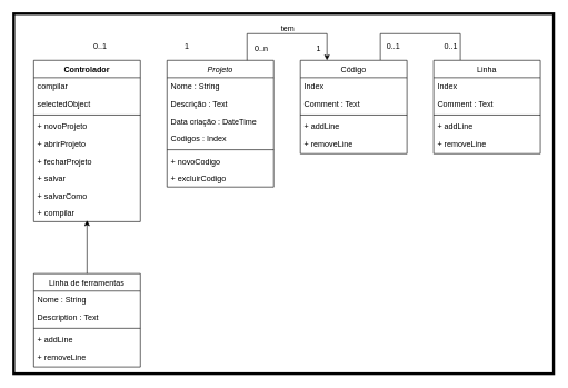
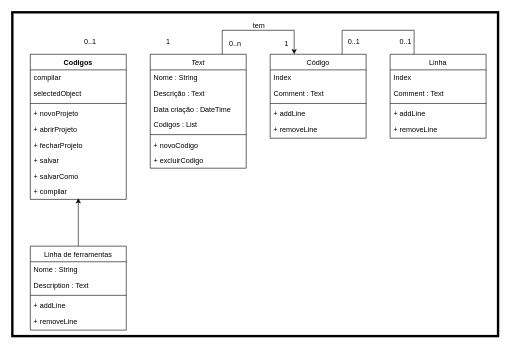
  <mxCell id="0" />
  <mxCell id="1" parent="0" />
  <mxCell id="2" value="" style="rounded=0;whiteSpace=wrap;html=1;fillColor=none;strokeWidth=4;connectable=0;allowArrows=0;cloneable=0;pointerEvents=0;" vertex="1" parent="1"><mxGeometry x="20" y="20" width="810" height="540" as="geometry" /></mxCell>
- <mxCell id="3" value="Projeto" style="swimlane;fontStyle=2;align=center;verticalAlign=top;childLayout=stackLayout;horizontal=1;startSize=26;horizontalStack=0;resizeParent=1;resizeLast=0;collapsible=1;marginBottom=0;rounded=0;shadow=0;strokeWidth=1;" parent="1" vertex="1"><mxGeometry x="250" y="90" width="160" height="190" as="geometry"><mxRectangle x="230" y="140" width="160" height="26" as="alternateBounds" /></mxGeometry></mxCell>
+ <mxCell id="3" value="Text" style="swimlane;fontStyle=2;align=center;verticalAlign=top;childLayout=stackLayout;horizontal=1;startSize=26;horizontalStack=0;resizeParent=1;resizeLast=0;collapsible=1;marginBottom=0;rounded=0;shadow=0;strokeWidth=1;" parent="1" vertex="1"><mxGeometry x="250" y="90" width="160" height="190" as="geometry"><mxRectangle x="230" y="140" width="160" height="26" as="alternateBounds" /></mxGeometry></mxCell>
  <mxCell id="4" value="Nome : String" style="text;align=left;verticalAlign=top;spacingLeft=4;spacingRight=4;overflow=hidden;rotatable=0;points=[[0,0.5],[1,0.5]];portConstraint=eastwest;" parent="3" vertex="1"><mxGeometry y="26" width="160" height="26" as="geometry" /></mxCell>
  <mxCell id="5" value="Descrição : Text" style="text;align=left;verticalAlign=top;spacingLeft=4;spacingRight=4;overflow=hidden;rotatable=0;points=[[0,0.5],[1,0.5]];portConstraint=eastwest;rounded=0;shadow=0;html=0;" parent="3" vertex="1"><mxGeometry y="52" width="160" height="26" as="geometry" /></mxCell>
  <mxCell id="6" value="Data criação : DateTime" style="text;align=left;verticalAlign=top;spacingLeft=4;spacingRight=4;overflow=hidden;rotatable=0;points=[[0,0.5],[1,0.5]];portConstraint=eastwest;rounded=0;shadow=0;html=0;" parent="3" vertex="1"><mxGeometry y="78" width="160" height="26" as="geometry" /></mxCell>
- <mxCell id="7" value="Codigos : Index" style="text;align=left;verticalAlign=top;spacingLeft=4;spacingRight=4;overflow=hidden;rotatable=0;points=[[0,0.5],[1,0.5]];portConstraint=eastwest;rounded=0;shadow=0;html=0;" vertex="1" parent="3"><mxGeometry y="104" width="160" height="26" as="geometry" /></mxCell>
+ <mxCell id="7" value="Codigos : List" style="text;align=left;verticalAlign=top;spacingLeft=4;spacingRight=4;overflow=hidden;rotatable=0;points=[[0,0.5],[1,0.5]];portConstraint=eastwest;rounded=0;shadow=0;html=0;" vertex="1" parent="3"><mxGeometry y="104" width="160" height="26" as="geometry" /></mxCell>
  <mxCell id="8" value="" style="line;html=1;strokeWidth=1;align=left;verticalAlign=middle;spacingTop=-1;spacingLeft=3;spacingRight=3;rotatable=0;labelPosition=right;points=[];portConstraint=eastwest;" parent="3" vertex="1"><mxGeometry y="130" width="160" height="8" as="geometry" /></mxCell>
  <mxCell id="9" value="+ novoCodigo" style="text;align=left;verticalAlign=top;spacingLeft=4;spacingRight=4;overflow=hidden;rotatable=0;points=[[0,0.5],[1,0.5]];portConstraint=eastwest;" parent="3" vertex="1"><mxGeometry y="138" width="160" height="26" as="geometry" /></mxCell>
  <mxCell id="10" value="+ excluirCodigo" style="text;align=left;verticalAlign=top;spacingLeft=4;spacingRight=4;overflow=hidden;rotatable=0;points=[[0,0.5],[1,0.5]];portConstraint=eastwest;" vertex="1" parent="3"><mxGeometry y="164" width="160" height="26" as="geometry" /></mxCell>
  <mxCell id="11" style="edgeStyle=orthogonalEdgeStyle;rounded=0;orthogonalLoop=1;jettySize=auto;html=1;exitX=0.75;exitY=0;exitDx=0;exitDy=0;entryX=0.25;entryY=0;entryDx=0;entryDy=0;fontSize=12;endArrow=none;endFill=0;" edge="1" parent="1" source="12" target="24"><mxGeometry relative="1" as="geometry"><Array as="points"><mxPoint x="570" y="50" /><mxPoint x="690" y="50" /></Array></mxGeometry></mxCell>
  <mxCell id="12" value="Código" style="swimlane;fontStyle=0;align=center;verticalAlign=top;childLayout=stackLayout;horizontal=1;startSize=26;horizontalStack=0;resizeParent=1;resizeLast=0;collapsible=1;marginBottom=0;rounded=0;shadow=0;strokeWidth=1;" parent="1" vertex="1"><mxGeometry x="450" y="90" width="160" height="140" as="geometry"><mxRectangle x="550" y="140" width="160" height="26" as="alternateBounds" /></mxGeometry></mxCell>
  <mxCell id="13" value="Index" style="text;align=left;verticalAlign=top;spacingLeft=4;spacingRight=4;overflow=hidden;rotatable=0;points=[[0,0.5],[1,0.5]];portConstraint=eastwest;rounded=0;shadow=0;html=0;" parent="12" vertex="1"><mxGeometry y="26" width="160" height="26" as="geometry" /></mxCell>
  <mxCell id="14" value="Comment : Text" style="text;align=left;verticalAlign=top;spacingLeft=4;spacingRight=4;overflow=hidden;rotatable=0;points=[[0,0.5],[1,0.5]];portConstraint=eastwest;rounded=0;shadow=0;html=0;" parent="12" vertex="1"><mxGeometry y="52" width="160" height="26" as="geometry" /></mxCell>
  <mxCell id="15" value="" style="line;html=1;strokeWidth=1;align=left;verticalAlign=middle;spacingTop=-1;spacingLeft=3;spacingRight=3;rotatable=0;labelPosition=right;points=[];portConstraint=eastwest;" parent="12" vertex="1"><mxGeometry y="78" width="160" height="8" as="geometry" /></mxCell>
  <mxCell id="16" value="+ addLine" style="text;align=left;verticalAlign=top;spacingLeft=4;spacingRight=4;overflow=hidden;rotatable=0;points=[[0,0.5],[1,0.5]];portConstraint=eastwest;" parent="12" vertex="1"><mxGeometry y="86" width="160" height="26" as="geometry" /></mxCell>
  <mxCell id="17" value="+ removeLine" style="text;align=left;verticalAlign=top;spacingLeft=4;spacingRight=4;overflow=hidden;rotatable=0;points=[[0,0.5],[1,0.5]];portConstraint=eastwest;" vertex="1" parent="12"><mxGeometry y="112" width="160" height="26" as="geometry" /></mxCell>
  <mxCell id="18" value="" style="endArrow=classic;shadow=0;strokeWidth=1;rounded=0;endFill=1;edgeStyle=elbowEdgeStyle;elbow=vertical;exitX=0.75;exitY=0;exitDx=0;exitDy=0;entryX=0.25;entryY=0;entryDx=0;entryDy=0;" parent="1" source="3" target="12" edge="1"><mxGeometry x="0.5" y="41" relative="1" as="geometry"><mxPoint x="480" y="262" as="sourcePoint" /><mxPoint x="640" y="262" as="targetPoint" /><mxPoint x="-40" y="32" as="offset" /><Array as="points"><mxPoint x="430" y="50" /><mxPoint x="530" y="120" /><mxPoint x="520" y="140" /></Array></mxGeometry></mxCell>
  <mxCell id="19" value="0..n" style="resizable=0;align=left;verticalAlign=bottom;labelBackgroundColor=none;fontSize=12;" parent="18" connectable="0" vertex="1"><mxGeometry x="-1" relative="1" as="geometry"><mxPoint x="10" y="-10" as="offset" /></mxGeometry></mxCell>
  <mxCell id="20" value="1" style="resizable=0;align=right;verticalAlign=bottom;labelBackgroundColor=none;fontSize=12;" parent="18" connectable="0" vertex="1"><mxGeometry x="1" relative="1" as="geometry"><mxPoint x="-8" y="-10" as="offset" /></mxGeometry></mxCell>
  <mxCell id="21" value="tem" style="text;html=1;resizable=0;points=[];;align=center;verticalAlign=middle;labelBackgroundColor=none;rounded=0;shadow=0;strokeWidth=1;fontSize=12;" parent="18" vertex="1" connectable="0"><mxGeometry x="0.5" y="49" relative="1" as="geometry"><mxPoint x="-50" y="40" as="offset" /></mxGeometry></mxCell>
  <mxCell id="22" value="0..1" style="text;html=1;strokeColor=none;fillColor=none;align=center;verticalAlign=middle;whiteSpace=wrap;rounded=0;fontSize=12;" vertex="1" parent="1"><mxGeometry x="140" y="60" width="20" height="20" as="geometry" /></mxCell>
  <mxCell id="23" value="1" style="text;html=1;strokeColor=none;fillColor=none;align=center;verticalAlign=middle;whiteSpace=wrap;rounded=0;fontSize=12;" vertex="1" parent="1"><mxGeometry x="270" y="60" width="20" height="20" as="geometry" /></mxCell>
  <mxCell id="24" value="Linha" style="swimlane;fontStyle=0;align=center;verticalAlign=top;childLayout=stackLayout;horizontal=1;startSize=26;horizontalStack=0;resizeParent=1;resizeLast=0;collapsible=1;marginBottom=0;rounded=0;shadow=0;strokeWidth=1;" vertex="1" parent="1"><mxGeometry x="650" y="90" width="160" height="140" as="geometry"><mxRectangle x="550" y="140" width="160" height="26" as="alternateBounds" /></mxGeometry></mxCell>
  <mxCell id="25" value="Index" style="text;align=left;verticalAlign=top;spacingLeft=4;spacingRight=4;overflow=hidden;rotatable=0;points=[[0,0.5],[1,0.5]];portConstraint=eastwest;rounded=0;shadow=0;html=0;" vertex="1" parent="24"><mxGeometry y="26" width="160" height="26" as="geometry" /></mxCell>
  <mxCell id="26" value="Comment : Text" style="text;align=left;verticalAlign=top;spacingLeft=4;spacingRight=4;overflow=hidden;rotatable=0;points=[[0,0.5],[1,0.5]];portConstraint=eastwest;rounded=0;shadow=0;html=0;" vertex="1" parent="24"><mxGeometry y="52" width="160" height="26" as="geometry" /></mxCell>
  <mxCell id="27" value="" style="line;html=1;strokeWidth=1;align=left;verticalAlign=middle;spacingTop=-1;spacingLeft=3;spacingRight=3;rotatable=0;labelPosition=right;points=[];portConstraint=eastwest;" vertex="1" parent="24"><mxGeometry y="78" width="160" height="8" as="geometry" /></mxCell>
  <mxCell id="28" value="+ addLine" style="text;align=left;verticalAlign=top;spacingLeft=4;spacingRight=4;overflow=hidden;rotatable=0;points=[[0,0.5],[1,0.5]];portConstraint=eastwest;" vertex="1" parent="24"><mxGeometry y="86" width="160" height="26" as="geometry" /></mxCell>
  <mxCell id="29" value="+ removeLine" style="text;align=left;verticalAlign=top;spacingLeft=4;spacingRight=4;overflow=hidden;rotatable=0;points=[[0,0.5],[1,0.5]];portConstraint=eastwest;" vertex="1" parent="24"><mxGeometry y="112" width="160" height="26" as="geometry" /></mxCell>
  <mxCell id="30" value="0..1" style="text;html=1;strokeColor=none;fillColor=none;align=center;verticalAlign=middle;whiteSpace=wrap;rounded=0;fontSize=12;" vertex="1" parent="1"><mxGeometry x="580" y="60" width="20" height="20" as="geometry" /></mxCell>
  <mxCell id="31" value="0..1" style="text;html=1;strokeColor=none;fillColor=none;align=center;verticalAlign=middle;whiteSpace=wrap;rounded=0;fontSize=12;" vertex="1" parent="1"><mxGeometry x="666" y="60" width="20" height="20" as="geometry" /></mxCell>
  <mxCell id="32" value="Linha de ferramentas" style="swimlane;fontStyle=0;align=center;verticalAlign=top;childLayout=stackLayout;horizontal=1;startSize=26;horizontalStack=0;resizeParent=1;resizeLast=0;collapsible=1;marginBottom=0;rounded=0;shadow=0;strokeWidth=1;" vertex="1" parent="1"><mxGeometry x="50" y="410" width="160" height="140" as="geometry"><mxRectangle x="550" y="140" width="160" height="26" as="alternateBounds" /></mxGeometry></mxCell>
  <mxCell id="33" value="Nome : String" style="text;align=left;verticalAlign=top;spacingLeft=4;spacingRight=4;overflow=hidden;rotatable=0;points=[[0,0.5],[1,0.5]];portConstraint=eastwest;rounded=0;shadow=0;html=0;" vertex="1" parent="32"><mxGeometry y="26" width="160" height="26" as="geometry" /></mxCell>
  <mxCell id="34" value="Description : Text" style="text;align=left;verticalAlign=top;spacingLeft=4;spacingRight=4;overflow=hidden;rotatable=0;points=[[0,0.5],[1,0.5]];portConstraint=eastwest;rounded=0;shadow=0;html=0;" vertex="1" parent="32"><mxGeometry y="52" width="160" height="26" as="geometry" /></mxCell>
  <mxCell id="35" value="" style="line;html=1;strokeWidth=1;align=left;verticalAlign=middle;spacingTop=-1;spacingLeft=3;spacingRight=3;rotatable=0;labelPosition=right;points=[];portConstraint=eastwest;" vertex="1" parent="32"><mxGeometry y="78" width="160" height="8" as="geometry" /></mxCell>
  <mxCell id="36" value="+ addLine" style="text;align=left;verticalAlign=top;spacingLeft=4;spacingRight=4;overflow=hidden;rotatable=0;points=[[0,0.5],[1,0.5]];portConstraint=eastwest;" vertex="1" parent="32"><mxGeometry y="86" width="160" height="26" as="geometry" /></mxCell>
  <mxCell id="37" value="+ removeLine" style="text;align=left;verticalAlign=top;spacingLeft=4;spacingRight=4;overflow=hidden;rotatable=0;points=[[0,0.5],[1,0.5]];portConstraint=eastwest;" vertex="1" parent="32"><mxGeometry y="112" width="160" height="26" as="geometry" /></mxCell>
- <mxCell id="38" value="Controlador" style="swimlane;fontStyle=1;align=center;verticalAlign=top;childLayout=stackLayout;horizontal=1;startSize=26;horizontalStack=0;resizeParent=1;resizeParentMax=0;resizeLast=0;collapsible=1;marginBottom=0;" vertex="1" parent="1"><mxGeometry x="50" y="90" width="160" height="242" as="geometry" /></mxCell>
+ <mxCell id="38" value="Codigos" style="swimlane;fontStyle=1;align=center;verticalAlign=top;childLayout=stackLayout;horizontal=1;startSize=26;horizontalStack=0;resizeParent=1;resizeParentMax=0;resizeLast=0;collapsible=1;marginBottom=0;" vertex="1" parent="1"><mxGeometry x="50" y="90" width="160" height="242" as="geometry" /></mxCell>
  <mxCell id="39" value="compilar" style="text;strokeColor=none;fillColor=none;align=left;verticalAlign=top;spacingLeft=4;spacingRight=4;overflow=hidden;rotatable=0;points=[[0,0.5],[1,0.5]];portConstraint=eastwest;" vertex="1" parent="38"><mxGeometry y="26" width="160" height="26" as="geometry" /></mxCell>
  <mxCell id="40" value="selectedObject" style="text;strokeColor=none;fillColor=none;align=left;verticalAlign=top;spacingLeft=4;spacingRight=4;overflow=hidden;rotatable=0;points=[[0,0.5],[1,0.5]];portConstraint=eastwest;" vertex="1" parent="38"><mxGeometry y="52" width="160" height="26" as="geometry" /></mxCell>
  <mxCell id="41" value="" style="line;strokeWidth=1;fillColor=none;align=left;verticalAlign=middle;spacingTop=-1;spacingLeft=3;spacingRight=3;rotatable=0;labelPosition=right;points=[];portConstraint=eastwest;strokeColor=inherit;" vertex="1" parent="38"><mxGeometry y="78" width="160" height="8" as="geometry" /></mxCell>
  <mxCell id="42" value="+ novoProjeto" style="text;strokeColor=none;fillColor=none;align=left;verticalAlign=top;spacingLeft=4;spacingRight=4;overflow=hidden;rotatable=0;points=[[0,0.5],[1,0.5]];portConstraint=eastwest;" vertex="1" parent="38"><mxGeometry y="86" width="160" height="26" as="geometry" /></mxCell>
  <mxCell id="43" value="+ abrirProjeto" style="text;strokeColor=none;fillColor=none;align=left;verticalAlign=top;spacingLeft=4;spacingRight=4;overflow=hidden;rotatable=0;points=[[0,0.5],[1,0.5]];portConstraint=eastwest;" vertex="1" parent="38"><mxGeometry y="112" width="160" height="26" as="geometry" /></mxCell>
  <mxCell id="44" value="+ fecharProjeto" style="text;strokeColor=none;fillColor=none;align=left;verticalAlign=top;spacingLeft=4;spacingRight=4;overflow=hidden;rotatable=0;points=[[0,0.5],[1,0.5]];portConstraint=eastwest;" vertex="1" parent="38"><mxGeometry y="138" width="160" height="26" as="geometry" /></mxCell>
  <mxCell id="45" value="+ salvar" style="text;strokeColor=none;fillColor=none;align=left;verticalAlign=top;spacingLeft=4;spacingRight=4;overflow=hidden;rotatable=0;points=[[0,0.5],[1,0.5]];portConstraint=eastwest;" vertex="1" parent="38"><mxGeometry y="164" width="160" height="26" as="geometry" /></mxCell>
  <mxCell id="46" value="+ salvarComo" style="text;strokeColor=none;fillColor=none;align=left;verticalAlign=top;spacingLeft=4;spacingRight=4;overflow=hidden;rotatable=0;points=[[0,0.5],[1,0.5]];portConstraint=eastwest;" vertex="1" parent="38"><mxGeometry y="190" width="160" height="26" as="geometry" /></mxCell>
  <mxCell id="47" value="+ compilar" style="text;strokeColor=none;fillColor=none;align=left;verticalAlign=top;spacingLeft=4;spacingRight=4;overflow=hidden;rotatable=0;points=[[0,0.5],[1,0.5]];portConstraint=eastwest;" vertex="1" parent="38"><mxGeometry y="216" width="160" height="26" as="geometry" /></mxCell>
  <mxCell id="48" value="" style="endArrow=classic;html=1;rounded=0;fontSize=12;exitX=0.5;exitY=0;exitDx=0;exitDy=0;" edge="1" parent="1" source="32"><mxGeometry width="50" height="50" relative="1" as="geometry"><mxPoint x="300" y="420" as="sourcePoint" /><mxPoint x="130" y="330" as="targetPoint" /></mxGeometry></mxCell>
